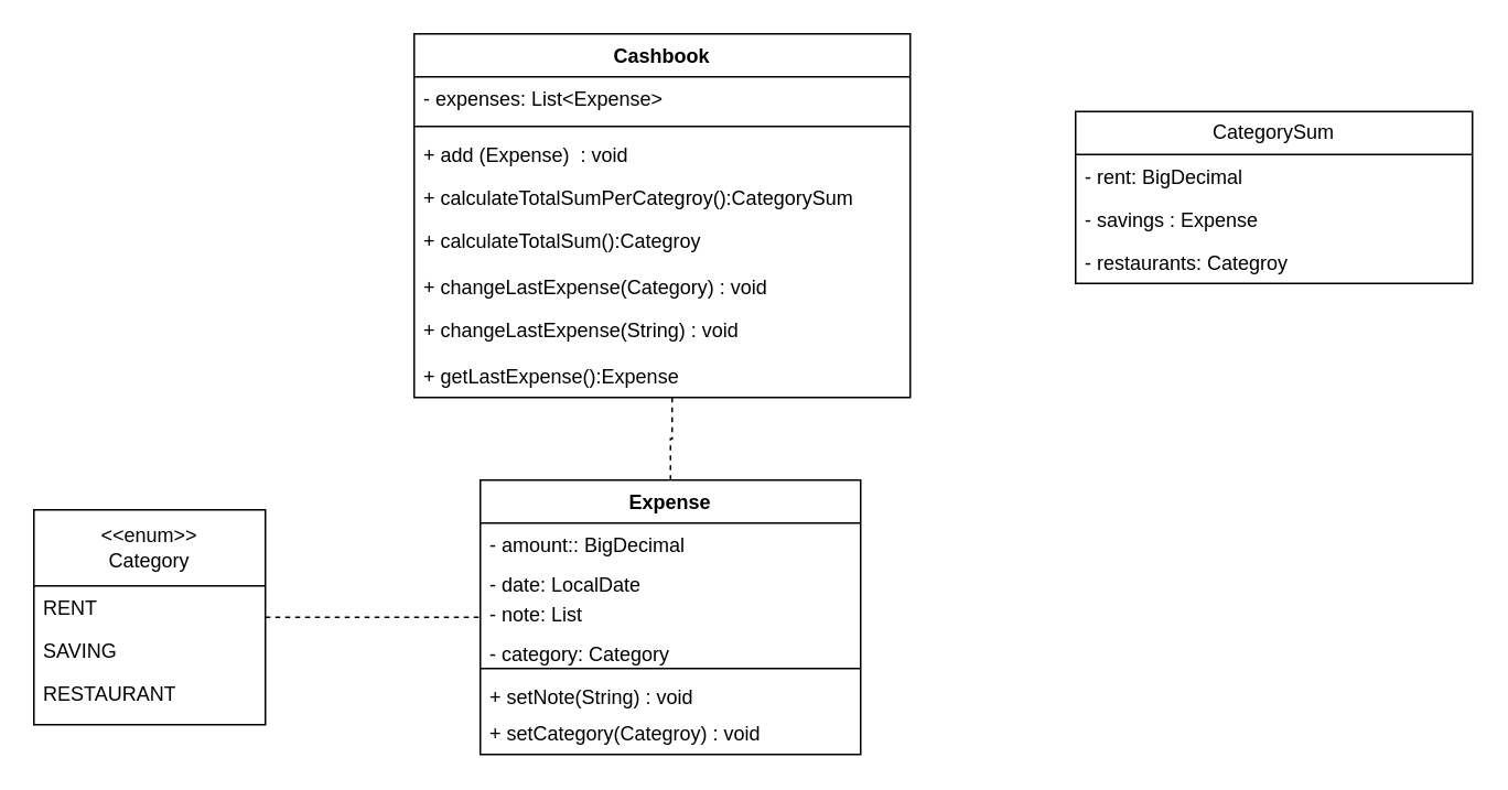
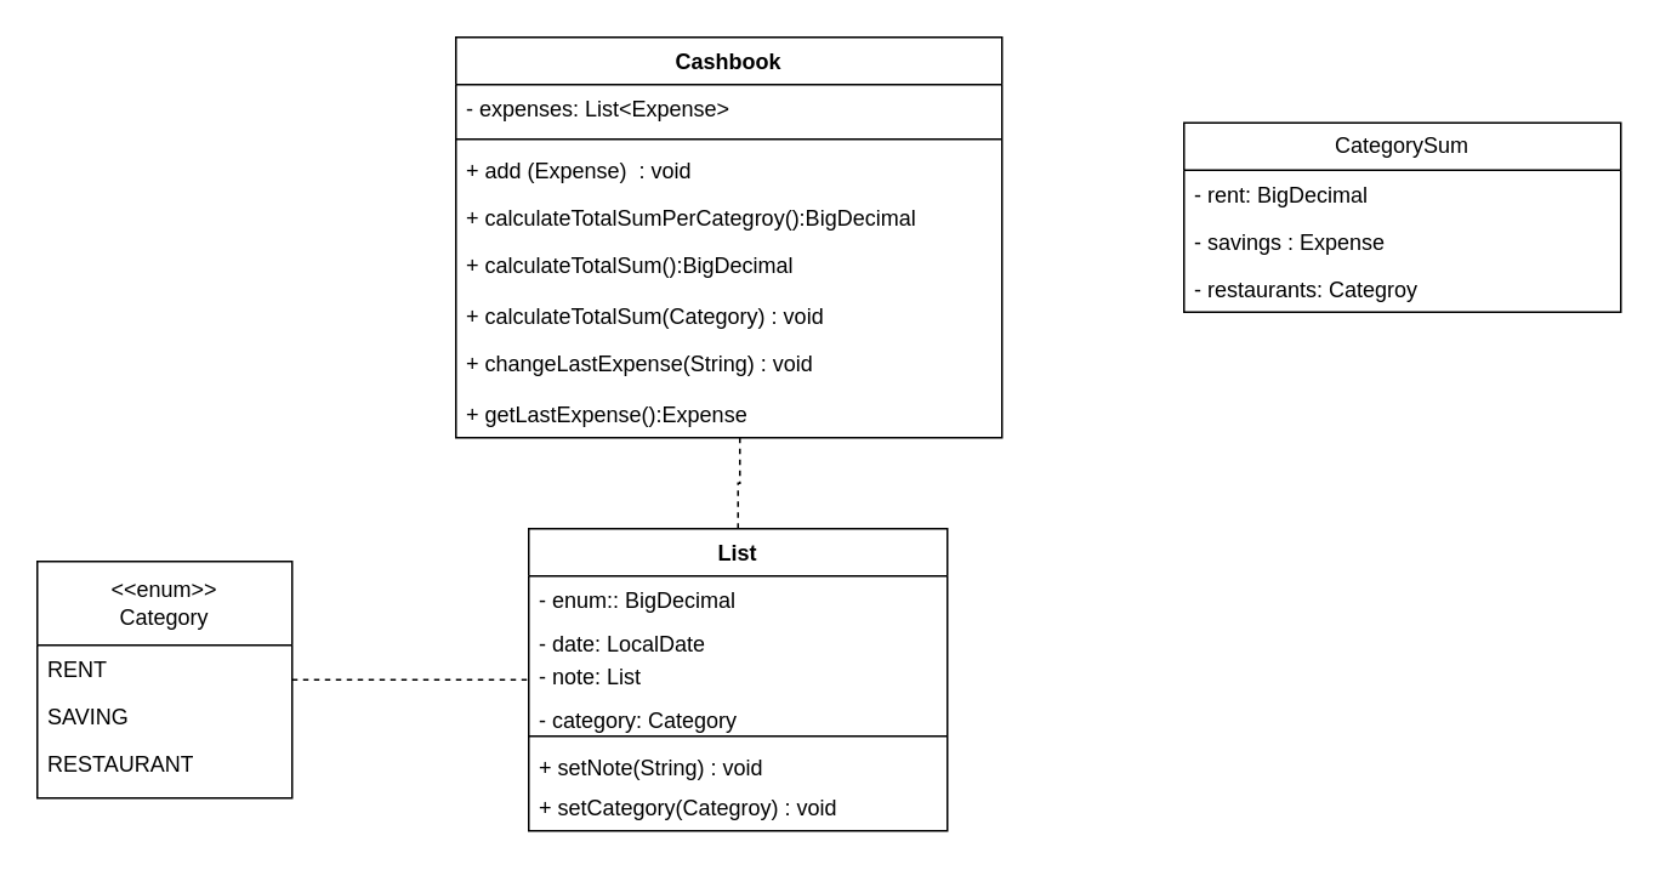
  <mxCell id="0" />
  <mxCell id="1" parent="0" />
  <mxCell id="2" value="Cashbook" style="swimlane;fontStyle=1;align=center;verticalAlign=top;childLayout=stackLayout;horizontal=1;startSize=26;horizontalStack=0;resizeParent=1;resizeParentMax=0;resizeLast=0;collapsible=1;marginBottom=0;whiteSpace=wrap;html=1;" parent="1" vertex="1"><mxGeometry x="250" y="20" width="300" height="220" as="geometry" /></mxCell>
  <mxCell id="3" value="- expenses: List&amp;lt;Expense&amp;gt;" style="text;strokeColor=none;fillColor=none;align=left;verticalAlign=top;spacingLeft=4;spacingRight=4;overflow=hidden;rotatable=0;points=[[0,0.5],[1,0.5]];portConstraint=eastwest;whiteSpace=wrap;html=1;" parent="2" vertex="1"><mxGeometry y="26" width="300" height="26" as="geometry" /></mxCell>
  <mxCell id="4" value="" style="line;strokeWidth=1;fillColor=none;align=left;verticalAlign=middle;spacingTop=-1;spacingLeft=3;spacingRight=3;rotatable=0;labelPosition=right;points=[];portConstraint=eastwest;strokeColor=inherit;" parent="2" vertex="1"><mxGeometry y="52" width="300" height="8" as="geometry" /></mxCell>
  <mxCell id="5" value="+ add (Expense)&amp;nbsp;&amp;nbsp;: void" style="text;strokeColor=none;fillColor=none;align=left;verticalAlign=top;spacingLeft=4;spacingRight=4;overflow=hidden;rotatable=0;points=[[0,0.5],[1,0.5]];portConstraint=eastwest;whiteSpace=wrap;html=1;" parent="2" vertex="1"><mxGeometry y="60" width="300" height="26" as="geometry" /></mxCell>
- <mxCell id="6" value="+ calculateTotalSumPerCategroy():CategorySum" style="text;strokeColor=none;fillColor=none;align=left;verticalAlign=top;spacingLeft=4;spacingRight=4;overflow=hidden;rotatable=0;points=[[0,0.5],[1,0.5]];portConstraint=eastwest;whiteSpace=wrap;html=1;" parent="2" vertex="1"><mxGeometry y="86" width="300" height="26" as="geometry" /></mxCell>
- <mxCell id="7" value="+ calculateTotalSum():Categroy" style="text;strokeColor=none;fillColor=none;align=left;verticalAlign=top;spacingLeft=4;spacingRight=4;overflow=hidden;rotatable=0;points=[[0,0.5],[1,0.5]];portConstraint=eastwest;whiteSpace=wrap;html=1;" parent="2" vertex="1"><mxGeometry y="112" width="300" height="28" as="geometry" /></mxCell>
- <mxCell id="8" value="+ changeLastExpense(Category) : void" style="text;strokeColor=none;fillColor=none;align=left;verticalAlign=top;spacingLeft=4;spacingRight=4;overflow=hidden;rotatable=0;points=[[0,0.5],[1,0.5]];portConstraint=eastwest;whiteSpace=wrap;html=1;" parent="2" vertex="1"><mxGeometry y="140" width="300" height="26" as="geometry" /></mxCell>
+ <mxCell id="6" value="+ calculateTotalSumPerCategroy():BigDecimal" style="text;strokeColor=none;fillColor=none;align=left;verticalAlign=top;spacingLeft=4;spacingRight=4;overflow=hidden;rotatable=0;points=[[0,0.5],[1,0.5]];portConstraint=eastwest;whiteSpace=wrap;html=1;" parent="2" vertex="1"><mxGeometry y="86" width="300" height="26" as="geometry" /></mxCell>
+ <mxCell id="7" value="+ calculateTotalSum():BigDecimal" style="text;strokeColor=none;fillColor=none;align=left;verticalAlign=top;spacingLeft=4;spacingRight=4;overflow=hidden;rotatable=0;points=[[0,0.5],[1,0.5]];portConstraint=eastwest;whiteSpace=wrap;html=1;" parent="2" vertex="1"><mxGeometry y="112" width="300" height="28" as="geometry" /></mxCell>
+ <mxCell id="8" value="+ calculateTotalSum(Category) : void" style="text;strokeColor=none;fillColor=none;align=left;verticalAlign=top;spacingLeft=4;spacingRight=4;overflow=hidden;rotatable=0;points=[[0,0.5],[1,0.5]];portConstraint=eastwest;whiteSpace=wrap;html=1;" parent="2" vertex="1"><mxGeometry y="140" width="300" height="26" as="geometry" /></mxCell>
  <mxCell id="9" value="+ changeLastExpense(String) : void" style="text;strokeColor=none;fillColor=none;align=left;verticalAlign=top;spacingLeft=4;spacingRight=4;overflow=hidden;rotatable=0;points=[[0,0.5],[1,0.5]];portConstraint=eastwest;whiteSpace=wrap;html=1;" parent="2" vertex="1"><mxGeometry y="166" width="300" height="28" as="geometry" /></mxCell>
  <mxCell id="10" value="+ getLastExpense():Expense" style="text;strokeColor=none;fillColor=none;align=left;verticalAlign=top;spacingLeft=4;spacingRight=4;overflow=hidden;rotatable=0;points=[[0,0.5],[1,0.5]];portConstraint=eastwest;whiteSpace=wrap;html=1;" parent="2" vertex="1"><mxGeometry y="194" width="300" height="26" as="geometry" /></mxCell>
  <mxCell id="11" value="CategorySum" style="swimlane;fontStyle=0;childLayout=stackLayout;horizontal=1;startSize=26;fillColor=none;horizontalStack=0;resizeParent=1;resizeParentMax=0;resizeLast=0;collapsible=1;marginBottom=0;whiteSpace=wrap;html=1;" parent="1" vertex="1"><mxGeometry x="650" y="67" width="240" height="104" as="geometry" /></mxCell>
  <mxCell id="12" value="- rent: BigDecimal" style="text;strokeColor=none;fillColor=none;align=left;verticalAlign=top;spacingLeft=4;spacingRight=4;overflow=hidden;rotatable=0;points=[[0,0.5],[1,0.5]];portConstraint=eastwest;whiteSpace=wrap;html=1;" parent="11" vertex="1"><mxGeometry y="26" width="240" height="26" as="geometry" /></mxCell>
  <mxCell id="13" value="- savings : Expense" style="text;strokeColor=none;fillColor=none;align=left;verticalAlign=top;spacingLeft=4;spacingRight=4;overflow=hidden;rotatable=0;points=[[0,0.5],[1,0.5]];portConstraint=eastwest;whiteSpace=wrap;html=1;" parent="11" vertex="1"><mxGeometry y="52" width="240" height="26" as="geometry" /></mxCell>
  <mxCell id="14" value="- restaurants: Categroy" style="text;strokeColor=none;fillColor=none;align=left;verticalAlign=top;spacingLeft=4;spacingRight=4;overflow=hidden;rotatable=0;points=[[0,0.5],[1,0.5]];portConstraint=eastwest;whiteSpace=wrap;html=1;" parent="11" vertex="1"><mxGeometry y="78" width="240" height="26" as="geometry" /></mxCell>
  <mxCell id="15" style="edgeStyle=orthogonalEdgeStyle;rounded=0;orthogonalLoop=1;jettySize=auto;html=1;endArrow=none;endFill=0;dashed=1;" parent="1" source="16" target="21" edge="1"><mxGeometry relative="1" as="geometry" /></mxCell>
  <mxCell id="16" value="&amp;lt;&amp;lt;enum&amp;gt;&amp;gt;&lt;br&gt;Category" style="swimlane;fontStyle=0;childLayout=stackLayout;horizontal=1;startSize=46;fillColor=none;horizontalStack=0;resizeParent=1;resizeParentMax=0;resizeLast=0;collapsible=1;marginBottom=0;whiteSpace=wrap;html=1;" parent="1" vertex="1"><mxGeometry x="20" y="308" width="140" height="130" as="geometry" /></mxCell>
  <mxCell id="17" value="RENT" style="text;strokeColor=none;fillColor=none;align=left;verticalAlign=top;spacingLeft=4;spacingRight=4;overflow=hidden;rotatable=0;points=[[0,0.5],[1,0.5]];portConstraint=eastwest;whiteSpace=wrap;html=1;" parent="16" vertex="1"><mxGeometry y="46" width="140" height="26" as="geometry" /></mxCell>
  <mxCell id="18" value="SAVING" style="text;strokeColor=none;fillColor=none;align=left;verticalAlign=top;spacingLeft=4;spacingRight=4;overflow=hidden;rotatable=0;points=[[0,0.5],[1,0.5]];portConstraint=eastwest;whiteSpace=wrap;html=1;" parent="16" vertex="1"><mxGeometry y="72" width="140" height="26" as="geometry" /></mxCell>
  <mxCell id="19" value="RESTAURANT" style="text;strokeColor=none;fillColor=none;align=left;verticalAlign=top;spacingLeft=4;spacingRight=4;overflow=hidden;rotatable=0;points=[[0,0.5],[1,0.5]];portConstraint=eastwest;whiteSpace=wrap;html=1;" parent="16" vertex="1"><mxGeometry y="98" width="140" height="32" as="geometry" /></mxCell>
  <mxCell id="20" style="edgeStyle=orthogonalEdgeStyle;rounded=0;orthogonalLoop=1;jettySize=auto;html=1;exitX=0.5;exitY=0;exitDx=0;exitDy=0;entryX=0.52;entryY=0.962;entryDx=0;entryDy=0;entryPerimeter=0;strokeWidth=1;endArrow=none;endFill=0;dashed=1;" parent="1" source="21" target="10" edge="1"><mxGeometry relative="1" as="geometry" /></mxCell>
- <mxCell id="21" value="Expense" style="swimlane;fontStyle=1;align=center;verticalAlign=top;childLayout=stackLayout;horizontal=1;startSize=26;horizontalStack=0;resizeParent=1;resizeParentMax=0;resizeLast=0;collapsible=1;marginBottom=0;whiteSpace=wrap;html=1;" parent="1" vertex="1"><mxGeometry x="290" y="290" width="230" height="166" as="geometry" /></mxCell>
- <mxCell id="22" value="- amount:: BigDecimal" style="text;strokeColor=none;fillColor=none;align=left;verticalAlign=top;spacingLeft=4;spacingRight=4;overflow=hidden;rotatable=0;points=[[0,0.5],[1,0.5]];portConstraint=eastwest;whiteSpace=wrap;html=1;" parent="21" vertex="1"><mxGeometry y="26" width="230" height="24" as="geometry" /></mxCell>
+ <mxCell id="21" value="List" style="swimlane;fontStyle=1;align=center;verticalAlign=top;childLayout=stackLayout;horizontal=1;startSize=26;horizontalStack=0;resizeParent=1;resizeParentMax=0;resizeLast=0;collapsible=1;marginBottom=0;whiteSpace=wrap;html=1;" parent="1" vertex="1"><mxGeometry x="290" y="290" width="230" height="166" as="geometry" /></mxCell>
+ <mxCell id="22" value="- enum:: BigDecimal" style="text;strokeColor=none;fillColor=none;align=left;verticalAlign=top;spacingLeft=4;spacingRight=4;overflow=hidden;rotatable=0;points=[[0,0.5],[1,0.5]];portConstraint=eastwest;whiteSpace=wrap;html=1;" parent="21" vertex="1"><mxGeometry y="26" width="230" height="24" as="geometry" /></mxCell>
  <mxCell id="23" value="- date: LocalDate&lt;br&gt;" style="text;strokeColor=none;fillColor=none;align=left;verticalAlign=top;spacingLeft=4;spacingRight=4;overflow=hidden;rotatable=0;points=[[0,0.5],[1,0.5]];portConstraint=eastwest;whiteSpace=wrap;html=1;" parent="21" vertex="1"><mxGeometry y="50" width="230" height="18" as="geometry" /></mxCell>
  <mxCell id="24" value="- note: List" style="text;strokeColor=none;fillColor=none;align=left;verticalAlign=top;spacingLeft=4;spacingRight=4;overflow=hidden;rotatable=0;points=[[0,0.5],[1,0.5]];portConstraint=eastwest;whiteSpace=wrap;html=1;" parent="21" vertex="1"><mxGeometry y="68" width="230" height="24" as="geometry" /></mxCell>
  <mxCell id="25" value="- category: Category" style="text;strokeColor=none;fillColor=none;align=left;verticalAlign=top;spacingLeft=4;spacingRight=4;overflow=hidden;rotatable=0;points=[[0,0.5],[1,0.5]];portConstraint=eastwest;whiteSpace=wrap;html=1;" parent="21" vertex="1"><mxGeometry y="92" width="230" height="18" as="geometry" /></mxCell>
  <mxCell id="26" value="" style="line;strokeWidth=1;fillColor=none;align=left;verticalAlign=middle;spacingTop=-1;spacingLeft=3;spacingRight=3;rotatable=0;labelPosition=right;points=[];portConstraint=eastwest;strokeColor=inherit;" parent="21" vertex="1"><mxGeometry y="110" width="230" height="8" as="geometry" /></mxCell>
  <mxCell id="27" value="+ setNote(String) : void" style="text;strokeColor=none;fillColor=none;align=left;verticalAlign=top;spacingLeft=4;spacingRight=4;overflow=hidden;rotatable=0;points=[[0,0.5],[1,0.5]];portConstraint=eastwest;whiteSpace=wrap;html=1;" parent="21" vertex="1"><mxGeometry y="118" width="230" height="22" as="geometry" /></mxCell>
  <mxCell id="28" value="+ setCategory(Categroy) : void" style="text;strokeColor=none;fillColor=none;align=left;verticalAlign=top;spacingLeft=4;spacingRight=4;overflow=hidden;rotatable=0;points=[[0,0.5],[1,0.5]];portConstraint=eastwest;whiteSpace=wrap;html=1;" parent="21" vertex="1"><mxGeometry y="140" width="230" height="26" as="geometry" /></mxCell>
